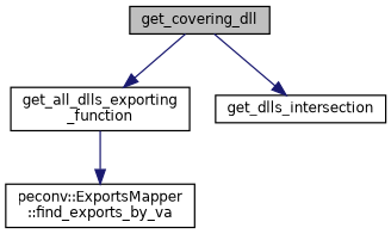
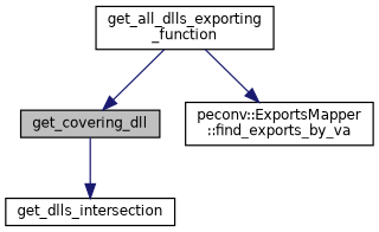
  digraph {
    rankdir=TB
    node [color=black fillcolor=white fontname=Helvetica fontsize=10 shape=record style=filled]
    edge [color=midnightblue fontname=Helvetica fontsize=10 labelfontname=Helvetica labelfontsize=10 style=solid]
    n1 [fillcolor=grey75 fontcolor=black height=0.2 label=get_covering_dll width=0.4]
    n2 [height=0.2 label="get_all_dlls_exporting\l_function" width=0.4]
    n3 [height=0.2 label=get_dlls_intersection width=0.4]
    n4 [height=0.2 label="peconv::ExportsMapper\l::find_exports_by_va" width=0.4]
-   n1 -> n2
+   n2 -> n1
    n1 -> n3
    n2 -> n4
  }
